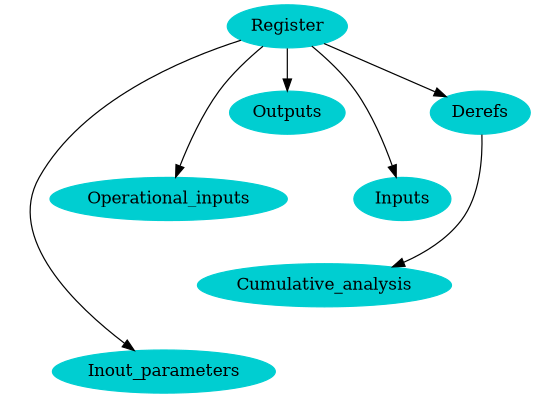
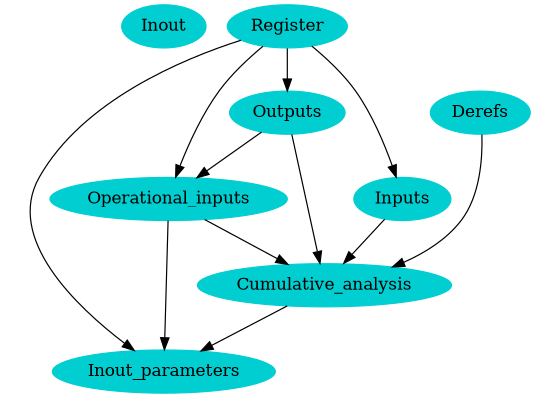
  digraph {
    fontsize="12pt"
    rankdir=TB
    node [color=darkturquoise style=filled]
+   Inout
    Cumulative_analysis
    Inout_parameters
    Operational_inputs
    Outputs
    Inputs
    Derefs
    Register
+   Cumulative_analysis -> Inout_parameters
+   Operational_inputs -> Cumulative_analysis
+   Operational_inputs -> Inout_parameters
+   Outputs -> Cumulative_analysis
+   Outputs -> Operational_inputs
+   Inputs -> Cumulative_analysis
    Derefs -> Cumulative_analysis
    Register -> Inout_parameters
    Register -> Operational_inputs
    Register -> Outputs
    Register -> Inputs
-   Register -> Derefs
  }
